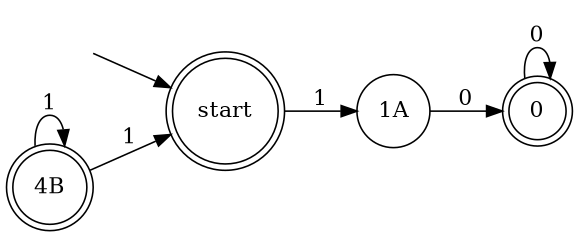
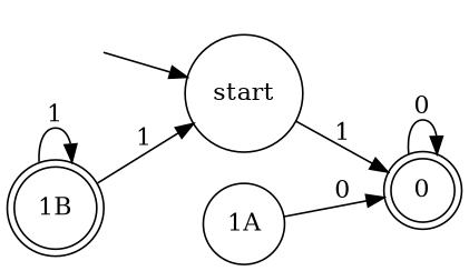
  digraph {
    rankdir=LR
    node [shape=circle]
    "" [shape=none]
-   start [shape=doublecircle]
+   start
    "1A"
    0 [shape=doublecircle]
-   "1B" [shape=doublecircle label="4B"]
+   "1B" [shape=doublecircle]
    "" -> start
-   start -> "1A" [label=1]
+   start -> 0 [label=1]
    "1A" -> 0 [label=0]
    0 -> 0 [label=0]
    "1B" -> start [label=1]
    "1B" -> "1B" [label=1]
  }
